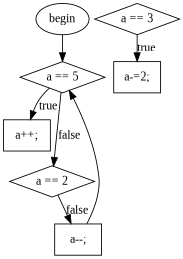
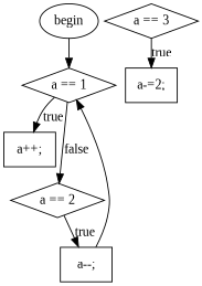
  digraph {
    fontname="Liberation Serif"
    nodesep=0.1
    ranksep=0.1
    node [fillcolor=white fontname="Liberation Serif" shape=diamond style=filled]
    edge [fontname="Liberation Serif" minlen=1]
    n1 [label=begin shape=ellipse]
-   n2 [label="a == 5"]
+   n2 [label="a == 1"]
    n3 [label="a++;" shape=box]
    n4 [label="a == 2"]
    n5 [label="a--;" shape=box]
    n6 [label="a == 3"]
    n7 [label="a-=2;" shape=box]
    n1 -> n2 [minlen=""]
    n2 -> n3 [label=true]
    n2 -> n4 [label=false minlen=2]
-   n4 -> n5 [label=false]
+   n4 -> n5 [label=true]
    n5 -> n2 [minlen=""]
    n6 -> n7 [label=true]
  }
